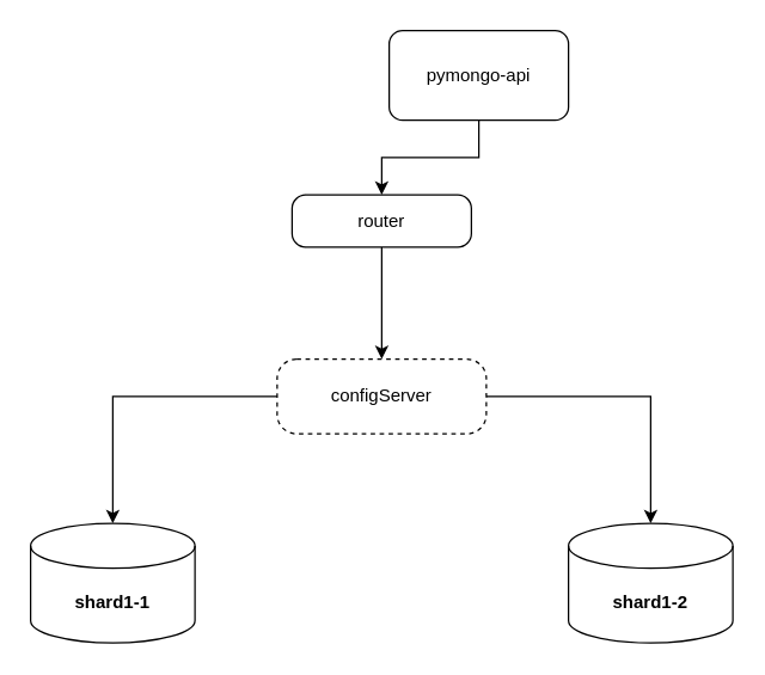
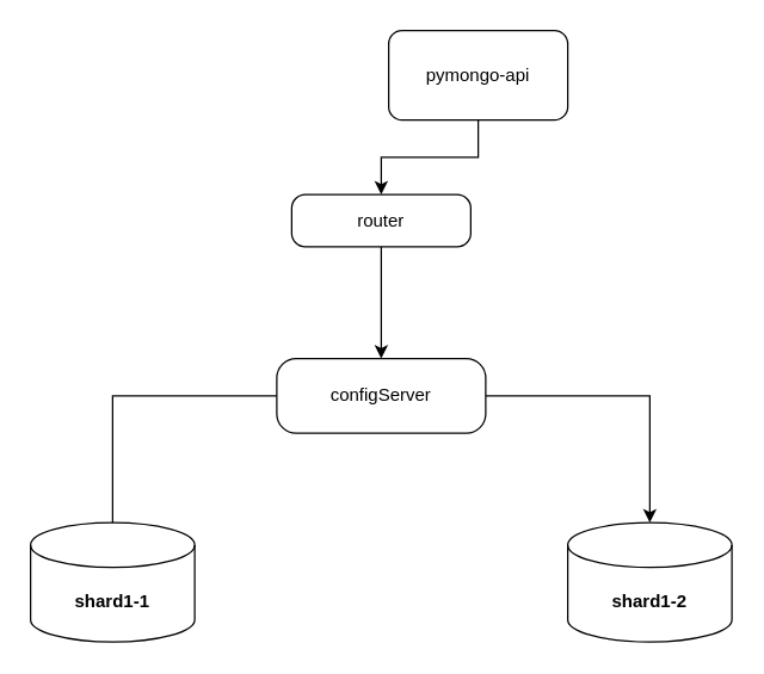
  <mxCell id="0" />
  <mxCell id="1" parent="0" />
  <mxCell id="2" value="&lt;b&gt;shard1-1&lt;/b&gt;" style="shape=cylinder3;whiteSpace=wrap;html=1;boundedLbl=1;backgroundOutline=1;size=15;" parent="1" vertex="1"><mxGeometry x="20" y="350" width="110" height="80" as="geometry" /></mxCell>
  <mxCell id="3" value="pymongo-api" style="rounded=1;whiteSpace=wrap;html=1;" parent="1" vertex="1"><mxGeometry x="260" y="20" width="120" height="60" as="geometry" /></mxCell>
  <mxCell id="4" style="edgeStyle=orthogonalEdgeStyle;rounded=0;orthogonalLoop=1;jettySize=auto;html=1;entryX=0.5;entryY=0;entryDx=0;entryDy=0;" edge="1" parent="1" source="5" target="8"><mxGeometry relative="1" as="geometry" /></mxCell>
  <mxCell id="5" value="router" style="rounded=1;whiteSpace=wrap;html=1;arcSize=26;" parent="1" vertex="1"><mxGeometry x="195" y="130" width="120" height="35" as="geometry" /></mxCell>
  <mxCell id="6" value="&lt;b&gt;shard1-2&lt;/b&gt;" style="shape=cylinder3;whiteSpace=wrap;html=1;boundedLbl=1;backgroundOutline=1;size=15;" parent="1" vertex="1"><mxGeometry x="380" y="350" width="110" height="80" as="geometry" /></mxCell>
  <mxCell id="7" style="edgeStyle=orthogonalEdgeStyle;rounded=0;orthogonalLoop=1;jettySize=auto;html=1;" edge="1" parent="1" source="8" target="6"><mxGeometry relative="1" as="geometry" /></mxCell>
- <mxCell id="8" value="configServer" style="rounded=1;whiteSpace=wrap;html=1;arcSize=26;dashed=1;" parent="1" vertex="1"><mxGeometry x="185" y="240" width="140" height="50" as="geometry" /></mxCell>
+ <mxCell id="8" value="configServer" style="rounded=1;whiteSpace=wrap;html=1;arcSize=26;" parent="1" vertex="1"><mxGeometry x="185" y="240" width="140" height="50" as="geometry" /></mxCell>
  <mxCell id="9" style="edgeStyle=orthogonalEdgeStyle;rounded=0;orthogonalLoop=1;jettySize=auto;html=1;entryX=0.5;entryY=0;entryDx=0;entryDy=0;" edge="1" parent="1" source="3" target="5"><mxGeometry relative="1" as="geometry" /></mxCell>
- <mxCell id="10" style="edgeStyle=orthogonalEdgeStyle;rounded=0;orthogonalLoop=1;jettySize=auto;html=1;entryX=0.5;entryY=0;entryDx=0;entryDy=0;entryPerimeter=0;" edge="1" parent="1" source="8" target="2"><mxGeometry relative="1" as="geometry" /></mxCell>
+ <mxCell id="10" style="edgeStyle=orthogonalEdgeStyle;rounded=0;orthogonalLoop=1;jettySize=auto;html=1;entryX=0.5;entryY=0;entryDx=0;entryDy=0;entryPerimeter=0;endArrow=none;" edge="1" parent="1" source="8" target="2"><mxGeometry relative="1" as="geometry" /></mxCell>
